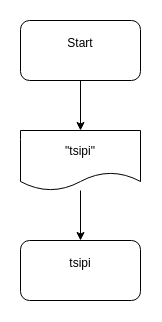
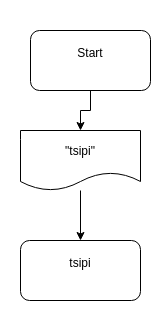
  <mxCell id="0" />
  <mxCell id="1" parent="0" />
  <mxCell id="2" value="" style="edgeStyle=orthogonalEdgeStyle;rounded=0;orthogonalLoop=1;jettySize=auto;html=1;" edge="1" parent="1" source="3" target="6"><mxGeometry relative="1" as="geometry" /></mxCell>
- <mxCell id="3" value="Start&lt;div&gt;&lt;br&gt;&lt;/div&gt;" style="rounded=1;whiteSpace=wrap;html=1;" vertex="1" parent="1"><mxGeometry x="20" y="20" width="120" height="60" as="geometry" /></mxCell>
+ <mxCell id="3" value="Start&lt;div&gt;&lt;br&gt;&lt;/div&gt;" style="rounded=1;whiteSpace=wrap;html=1;" vertex="1" parent="1"><mxGeometry x="30" y="30" width="120" height="60" as="geometry" /></mxCell>
  <mxCell id="4" value="tsipi&lt;div&gt;&lt;br&gt;&lt;/div&gt;" style="rounded=1;whiteSpace=wrap;html=1;" vertex="1" parent="1"><mxGeometry x="20" y="240" width="120" height="60" as="geometry" /></mxCell>
  <mxCell id="5" value="" style="edgeStyle=orthogonalEdgeStyle;rounded=0;orthogonalLoop=1;jettySize=auto;html=1;" edge="1" parent="1" source="6" target="4"><mxGeometry relative="1" as="geometry" /></mxCell>
  <mxCell id="6" value="&quot;tsipi&quot;" style="shape=document;whiteSpace=wrap;html=1;boundedLbl=1;" vertex="1" parent="1"><mxGeometry x="20" y="130" width="120" height="60" as="geometry" /></mxCell>
